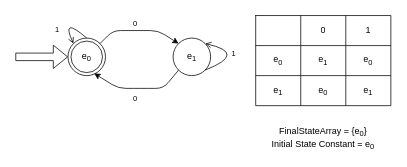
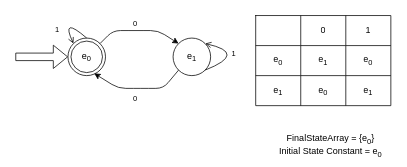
  <mxCell id="0" />
  <mxCell id="1" parent="0" />
  <mxCell id="2" value="" style="shape=flexArrow;endArrow=classic;html=1;rounded=0;entryX=0;entryY=0.5;entryDx=0;entryDy=0;" edge="1" parent="1"><mxGeometry width="50" height="50" relative="1" as="geometry"><mxPoint x="20" y="75" as="sourcePoint" /><mxPoint x="90" y="75" as="targetPoint" /></mxGeometry></mxCell>
  <mxCell id="3" value="" style="endArrow=classic;html=1;rounded=1;curved=0;exitX=1;exitY=0;exitDx=0;exitDy=0;entryX=0;entryY=0;entryDx=0;entryDy=0;" edge="1" parent="1"><mxGeometry width="50" height="50" relative="1" as="geometry"><mxPoint x="132.678" y="57.322" as="sourcePoint" /><mxPoint x="237.322" y="57.322" as="targetPoint" /><Array as="points"><mxPoint x="150" y="40" /><mxPoint x="180" y="40" /><mxPoint x="210" y="40" /></Array></mxGeometry></mxCell>
  <mxCell id="4" value="" style="endArrow=classic;html=1;rounded=1;curved=0;entryX=0.698;entryY=0.941;entryDx=0;entryDy=0;entryPerimeter=0;exitX=0;exitY=1;exitDx=0;exitDy=0;" edge="1" parent="1" source="7"><mxGeometry width="50" height="50" relative="1" as="geometry"><mxPoint x="238.305" y="93.608" as="sourcePoint" /><mxPoint x="124.9" y="97.05" as="targetPoint" /><Array as="points"><mxPoint x="217" y="117" /><mxPoint x="187" y="117" /><mxPoint x="157" y="117" /></Array></mxGeometry></mxCell>
  <mxCell id="5" value="&lt;font size=&quot;1&quot;&gt;0&lt;/font&gt;" style="text;html=1;align=center;verticalAlign=middle;whiteSpace=wrap;rounded=0;" vertex="1" parent="1"><mxGeometry x="170" y="20" width="20" height="20" as="geometry" /></mxCell>
  <mxCell id="6" value="e&lt;sub&gt;0&lt;/sub&gt;" style="ellipse;shape=doubleEllipse;html=1;dashed=0;whiteSpace=wrap;aspect=fixed;fillColor=none;" vertex="1" parent="1"><mxGeometry x="90" y="50" width="50" height="50" as="geometry" /></mxCell>
  <mxCell id="7" value="e&lt;sub&gt;1&lt;/sub&gt;" style="shape=ellipse;html=1;dashed=0;whiteSpace=wrap;aspect=fixed;perimeter=ellipsePerimeter;fillColor=none;" vertex="1" parent="1"><mxGeometry x="230" y="50" width="50" height="50" as="geometry" /></mxCell>
  <mxCell id="8" value="" style="endArrow=open;html=1;rounded=1;endFill=0;curved=1;exitX=1;exitY=1;exitDx=0;exitDy=0;edgeStyle=orthogonalEdgeStyle;entryX=1;entryY=0;entryDx=0;entryDy=0;" edge="1" parent="1" source="7" target="7"><mxGeometry width="50" height="50" relative="1" as="geometry"><mxPoint x="300" y="80" as="sourcePoint" /><mxPoint x="350" y="30" as="targetPoint" /><Array as="points"><mxPoint x="330" y="70" /></Array></mxGeometry></mxCell>
  <mxCell id="9" value="" style="endArrow=open;html=1;rounded=0;endFill=0;curved=1;exitX=0.5;exitY=0;exitDx=0;exitDy=0;entryX=0;entryY=0;entryDx=0;entryDy=0;" edge="1" parent="1" source="6" target="6"><mxGeometry width="50" height="50" relative="1" as="geometry"><mxPoint x="110" y="40" as="sourcePoint" /><mxPoint x="160" y="-10" as="targetPoint" /><Array as="points"><mxPoint x="80" y="20" /></Array></mxGeometry></mxCell>
  <mxCell id="10" value="&lt;font size=&quot;1&quot;&gt;0&lt;/font&gt;" style="text;html=1;align=center;verticalAlign=middle;whiteSpace=wrap;rounded=0;" vertex="1" parent="1"><mxGeometry x="170" y="120" width="20" height="20" as="geometry" /></mxCell>
  <mxCell id="11" value="&lt;font size=&quot;1&quot;&gt;1&lt;/font&gt;" style="text;html=1;align=center;verticalAlign=middle;whiteSpace=wrap;rounded=0;" vertex="1" parent="1"><mxGeometry x="301" y="60" width="20" height="20" as="geometry" /></mxCell>
  <mxCell id="12" value="&lt;font size=&quot;1&quot;&gt;1&lt;/font&gt;" style="text;html=1;align=center;verticalAlign=middle;whiteSpace=wrap;rounded=0;" vertex="1" parent="1"><mxGeometry x="66" y="29" width="20" height="20" as="geometry" /></mxCell>
  <mxCell id="13" value="" style="shape=table;startSize=0;container=1;collapsible=0;childLayout=tableLayout;fillColor=none;" vertex="1" parent="1"><mxGeometry x="340" y="20" width="180" height="120" as="geometry" /></mxCell>
  <mxCell id="14" value="" style="shape=tableRow;horizontal=0;startSize=0;swimlaneHead=0;swimlaneBody=0;strokeColor=inherit;top=0;left=0;bottom=0;right=0;collapsible=0;dropTarget=0;fillColor=none;points=[[0,0.5],[1,0.5]];portConstraint=eastwest;" vertex="1" parent="13"><mxGeometry width="180" height="40" as="geometry" /></mxCell>
  <mxCell id="15" value="" style="shape=partialRectangle;html=1;whiteSpace=wrap;connectable=0;strokeColor=inherit;overflow=hidden;fillColor=none;top=0;left=0;bottom=0;right=0;pointerEvents=1;" vertex="1" parent="14"><mxGeometry width="60" height="40" as="geometry"><mxRectangle width="60" height="40" as="alternateBounds" /></mxGeometry></mxCell>
  <mxCell id="16" value="0" style="shape=partialRectangle;html=1;whiteSpace=wrap;connectable=0;strokeColor=inherit;overflow=hidden;fillColor=none;top=0;left=0;bottom=0;right=0;pointerEvents=1;" vertex="1" parent="14"><mxGeometry x="60" width="60" height="40" as="geometry"><mxRectangle width="60" height="40" as="alternateBounds" /></mxGeometry></mxCell>
  <mxCell id="17" value="1" style="shape=partialRectangle;html=1;whiteSpace=wrap;connectable=0;strokeColor=inherit;overflow=hidden;fillColor=none;top=0;left=0;bottom=0;right=0;pointerEvents=1;" vertex="1" parent="14"><mxGeometry x="120" width="60" height="40" as="geometry"><mxRectangle width="60" height="40" as="alternateBounds" /></mxGeometry></mxCell>
  <mxCell id="18" value="" style="shape=tableRow;horizontal=0;startSize=0;swimlaneHead=0;swimlaneBody=0;strokeColor=inherit;top=0;left=0;bottom=0;right=0;collapsible=0;dropTarget=0;fillColor=none;points=[[0,0.5],[1,0.5]];portConstraint=eastwest;" vertex="1" parent="13"><mxGeometry y="40" width="180" height="40" as="geometry" /></mxCell>
  <mxCell id="19" value="e&lt;sub&gt;0&lt;/sub&gt;" style="shape=partialRectangle;html=1;whiteSpace=wrap;connectable=0;strokeColor=inherit;overflow=hidden;fillColor=none;top=0;left=0;bottom=0;right=0;pointerEvents=1;" vertex="1" parent="18"><mxGeometry width="60" height="40" as="geometry"><mxRectangle width="60" height="40" as="alternateBounds" /></mxGeometry></mxCell>
  <mxCell id="20" value="e&lt;sub&gt;1&lt;/sub&gt;" style="shape=partialRectangle;html=1;whiteSpace=wrap;connectable=0;strokeColor=inherit;overflow=hidden;fillColor=none;top=0;left=0;bottom=0;right=0;pointerEvents=1;" vertex="1" parent="18"><mxGeometry x="60" width="60" height="40" as="geometry"><mxRectangle width="60" height="40" as="alternateBounds" /></mxGeometry></mxCell>
  <mxCell id="21" value="e&lt;sub&gt;0&lt;/sub&gt;" style="shape=partialRectangle;html=1;whiteSpace=wrap;connectable=0;strokeColor=inherit;overflow=hidden;fillColor=none;top=0;left=0;bottom=0;right=0;pointerEvents=1;" vertex="1" parent="18"><mxGeometry x="120" width="60" height="40" as="geometry"><mxRectangle width="60" height="40" as="alternateBounds" /></mxGeometry></mxCell>
  <mxCell id="22" value="" style="shape=tableRow;horizontal=0;startSize=0;swimlaneHead=0;swimlaneBody=0;strokeColor=inherit;top=0;left=0;bottom=0;right=0;collapsible=0;dropTarget=0;fillColor=none;points=[[0,0.5],[1,0.5]];portConstraint=eastwest;" vertex="1" parent="13"><mxGeometry y="80" width="180" height="40" as="geometry" /></mxCell>
  <mxCell id="23" value="e&lt;sub&gt;1&lt;/sub&gt;" style="shape=partialRectangle;html=1;whiteSpace=wrap;connectable=0;strokeColor=inherit;overflow=hidden;fillColor=none;top=0;left=0;bottom=0;right=0;pointerEvents=1;" vertex="1" parent="22"><mxGeometry width="60" height="40" as="geometry"><mxRectangle width="60" height="40" as="alternateBounds" /></mxGeometry></mxCell>
  <mxCell id="24" value="e&lt;sub&gt;0&lt;/sub&gt;" style="shape=partialRectangle;html=1;whiteSpace=wrap;connectable=0;strokeColor=inherit;overflow=hidden;fillColor=none;top=0;left=0;bottom=0;right=0;pointerEvents=1;" vertex="1" parent="22"><mxGeometry x="60" width="60" height="40" as="geometry"><mxRectangle width="60" height="40" as="alternateBounds" /></mxGeometry></mxCell>
  <mxCell id="25" value="e&lt;sub&gt;1&lt;/sub&gt;" style="shape=partialRectangle;html=1;whiteSpace=wrap;connectable=0;strokeColor=inherit;overflow=hidden;fillColor=none;top=0;left=0;bottom=0;right=0;pointerEvents=1;" vertex="1" parent="22"><mxGeometry x="120" width="60" height="40" as="geometry"><mxRectangle width="60" height="40" as="alternateBounds" /></mxGeometry></mxCell>
- <mxCell id="26" value="FinalStateArray = {e&lt;sub&gt;0&lt;/sub&gt;}&lt;div&gt;Initial State Constant = e&lt;sub&gt;0&lt;/sub&gt;&lt;/div&gt;" style="text;html=1;align=center;verticalAlign=top;whiteSpace=wrap;rounded=0;" vertex="1" parent="1"><mxGeometry x="353" y="160" width="154" height="40" as="geometry" /></mxCell>
+ <mxCell id="26" value="FinalStateArray = {e&lt;sub&gt;0&lt;/sub&gt;}&lt;div&gt;Initial State Constant = e&lt;sub&gt;0&lt;/sub&gt;&lt;/div&gt;" style="text;html=1;align=center;verticalAlign=top;whiteSpace=wrap;rounded=0;" vertex="1" parent="1"><mxGeometry x="363" y="170" width="154" height="40" as="geometry" /></mxCell>
